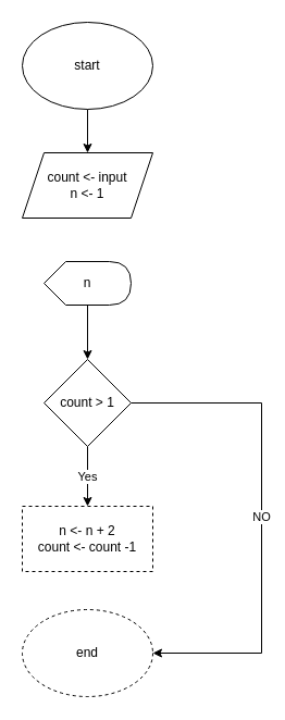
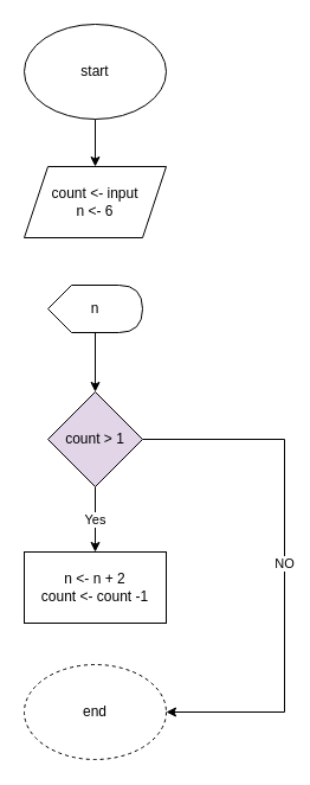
  <mxCell id="0" />
  <mxCell id="1" parent="0" />
  <mxCell id="2" value="" style="edgeStyle=orthogonalEdgeStyle;rounded=0;orthogonalLoop=1;jettySize=auto;html=1;" parent="1" source="3" target="5" edge="1"><mxGeometry relative="1" as="geometry" /></mxCell>
  <mxCell id="3" value="start&lt;span style=&quot;color: rgba(0 , 0 , 0 , 0) ; font-family: monospace ; font-size: 0px&quot;&gt;%3CmxGraphModel%3E%3Croot%3E%3CmxCell%20id%3D%220%22%2F%3E%3CmxCell%20id%3D%221%22%20parent%3D%220%22%2F%3E%3CmxCell%20id%3D%222%22%20value%3D%22%22%20style%3D%22ellipse%3BwhiteSpace%3Dwrap%3Bhtml%3D1%3B%22%20vertex%3D%221%22%20parent%3D%221%22%3E%3CmxGeometry%20x%3D%22170%22%20y%3D%22350%22%20width%3D%22120%22%20height%3D%2280%22%20as%3D%22geometry%22%2F%3E%3C%2FmxCell%3E%3C%2Froot%3E%3C%2FmxGraphModel%3E&lt;/span&gt;" style="ellipse;whiteSpace=wrap;html=1;" parent="1" vertex="1"><mxGeometry x="20" y="20" width="120" height="80" as="geometry" /></mxCell>
  <mxCell id="4" value="end" style="ellipse;whiteSpace=wrap;html=1;dashed=1;" parent="1" vertex="1"><mxGeometry x="20" y="560" width="120" height="80" as="geometry" /></mxCell>
- <mxCell id="5" value="count &amp;lt;- input&lt;br&gt;n &amp;lt;- 1" style="shape=parallelogram;perimeter=parallelogramPerimeter;whiteSpace=wrap;html=1;fixedSize=1;" parent="1" vertex="1"><mxGeometry x="20" y="140" width="120" height="60" as="geometry" /></mxCell>
+ <mxCell id="5" value="count &amp;lt;- input&lt;br&gt;n &amp;lt;- 6" style="shape=parallelogram;perimeter=parallelogramPerimeter;whiteSpace=wrap;html=1;fixedSize=1;" parent="1" vertex="1"><mxGeometry x="20" y="140" width="120" height="60" as="geometry" /></mxCell>
  <mxCell id="6" value="NO" style="edgeStyle=orthogonalEdgeStyle;rounded=0;orthogonalLoop=1;jettySize=auto;html=1;entryX=1;entryY=0.5;entryDx=0;entryDy=0;exitX=1;exitY=0.5;exitDx=0;exitDy=0;" parent="1" source="8" target="4" edge="1"><mxGeometry relative="1" as="geometry"><mxPoint x="170" y="940" as="targetPoint" /><Array as="points"><mxPoint x="240" y="370" /><mxPoint x="240" y="600" /></Array></mxGeometry></mxCell>
  <mxCell id="7" value="Yes" style="edgeStyle=orthogonalEdgeStyle;rounded=0;orthogonalLoop=1;jettySize=auto;html=1;" parent="1" source="8" target="9" edge="1"><mxGeometry relative="1" as="geometry" /></mxCell>
- <mxCell id="8" value="count &amp;gt; 1" style="rhombus;whiteSpace=wrap;html=1;" parent="1" vertex="1"><mxGeometry x="40" y="330" width="80" height="80" as="geometry" /></mxCell>
- <mxCell id="9" value="n &amp;lt;- n + 2&lt;br&gt;count &amp;lt;- count -1" style="whiteSpace=wrap;html=1;dashed=1;" parent="1" vertex="1"><mxGeometry x="20" y="465" width="120" height="60" as="geometry" /></mxCell>
+ <mxCell id="8" value="count &amp;gt; 1" style="rhombus;whiteSpace=wrap;html=1;fillColor=#e1d5e7;" parent="1" vertex="1"><mxGeometry x="40" y="330" width="80" height="80" as="geometry" /></mxCell>
+ <mxCell id="9" value="n &amp;lt;- n + 2&lt;br&gt;count &amp;lt;- count -1" style="whiteSpace=wrap;html=1;" parent="1" vertex="1"><mxGeometry x="20" y="465" width="120" height="60" as="geometry" /></mxCell>
  <mxCell id="10" value="" style="edgeStyle=orthogonalEdgeStyle;rounded=0;orthogonalLoop=1;jettySize=auto;html=1;" parent="1" source="11" target="8" edge="1"><mxGeometry relative="1" as="geometry" /></mxCell>
  <mxCell id="11" value="n" style="shape=display;whiteSpace=wrap;html=1;" parent="1" vertex="1"><mxGeometry x="40" y="240" width="80" height="40" as="geometry" /></mxCell>
